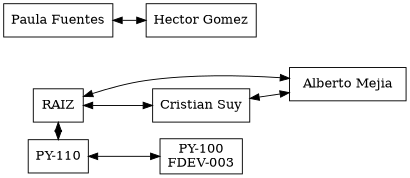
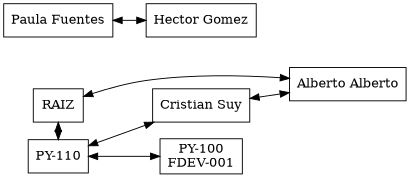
  digraph {
    rankdir=LR
    node [group=0 shape=box]
    edge [dir=both]
    n1 [label="RAIZ\n"]
    n2 [group=1 label="PY-110"]
    n3 [label="Cristian Suy"]
-   n4 [group=1 label="PY-100\nFDEV-003"]
-   n5 [label="Alberto Mejia"]
+   n4 [group=1 label="PY-100\nFDEV-001"]
+   n5 [label="Alberto Alberto"]
    n6 [label="Paula Fuentes"]
    n7 [label="Hector Gomez"]
    subgraph sub_1 {
      rank=same
      n1
      n2
    }
    subgraph sub_2 {
      rank=same
      n3
      n4
    }
    subgraph sub_3 {
      rank=same
      n5
    }
    subgraph sub_4 {
      rank=same
      n6
    }
    subgraph sub_5 {
      rank=same
      n7
    }
    n1 -> n2
-   n1 -> n3
+   n2 -> n3
    n2 -> n4
    n3 -> n5
    n5 -> n1
    n6 -> n7
  }
